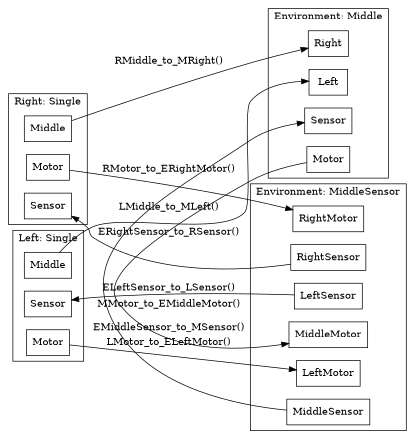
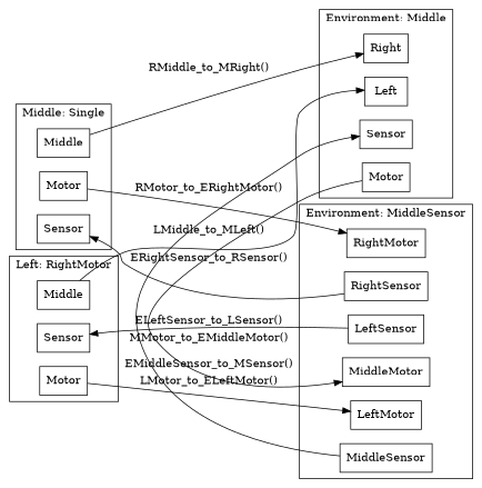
  digraph {
    rankdir=LR
    node [shape=box]
    n1 [label=Middle]
    n2 [label=Sensor]
    n3 [label=Motor]
    n4 [label=Middle]
    n5 [label=Sensor]
    n6 [label=Motor]
    n7 [label=Left]
    n8 [label=Right]
    n9 [label=Sensor]
    n10 [label=Motor]
    n11 [label=LeftSensor]
    n12 [label=LeftMotor]
    n13 [label=MiddleSensor]
    n14 [label=MiddleMotor]
    n15 [label=RightSensor]
    n16 [label=RightMotor]
    subgraph cluster_1 {
-     label="Right: Single"
+     label="Middle: Single"
      n1
      n2
      n3
    }
    subgraph cluster_2 {
-     label="Left: Single"
+     label="Left: RightMotor"
      n4
      n5
      n6
    }
    subgraph cluster_3 {
      label="Environment: Middle"
      n7
      n8
      n9
      n10
    }
    subgraph cluster_4 {
      label="Environment: MiddleSensor"
      n11
      n12
      n13
      n14
      n15
      n16
    }
    n1 -> n8 [label="RMiddle_to_MRight()"]
    n3 -> n16 [label="RMotor_to_ERightMotor()"]
    n4 -> n7 [label="LMiddle_to_MLeft()"]
    n6 -> n12 [label="LMotor_to_ELeftMotor()"]
    n10 -> n14 [label="MMotor_to_EMiddleMotor()"]
    n11 -> n5 [label="ELeftSensor_to_LSensor()"]
    n13 -> n9 [label="EMiddleSensor_to_MSensor()"]
    n15 -> n2 [label="ERightSensor_to_RSensor()"]
  }
